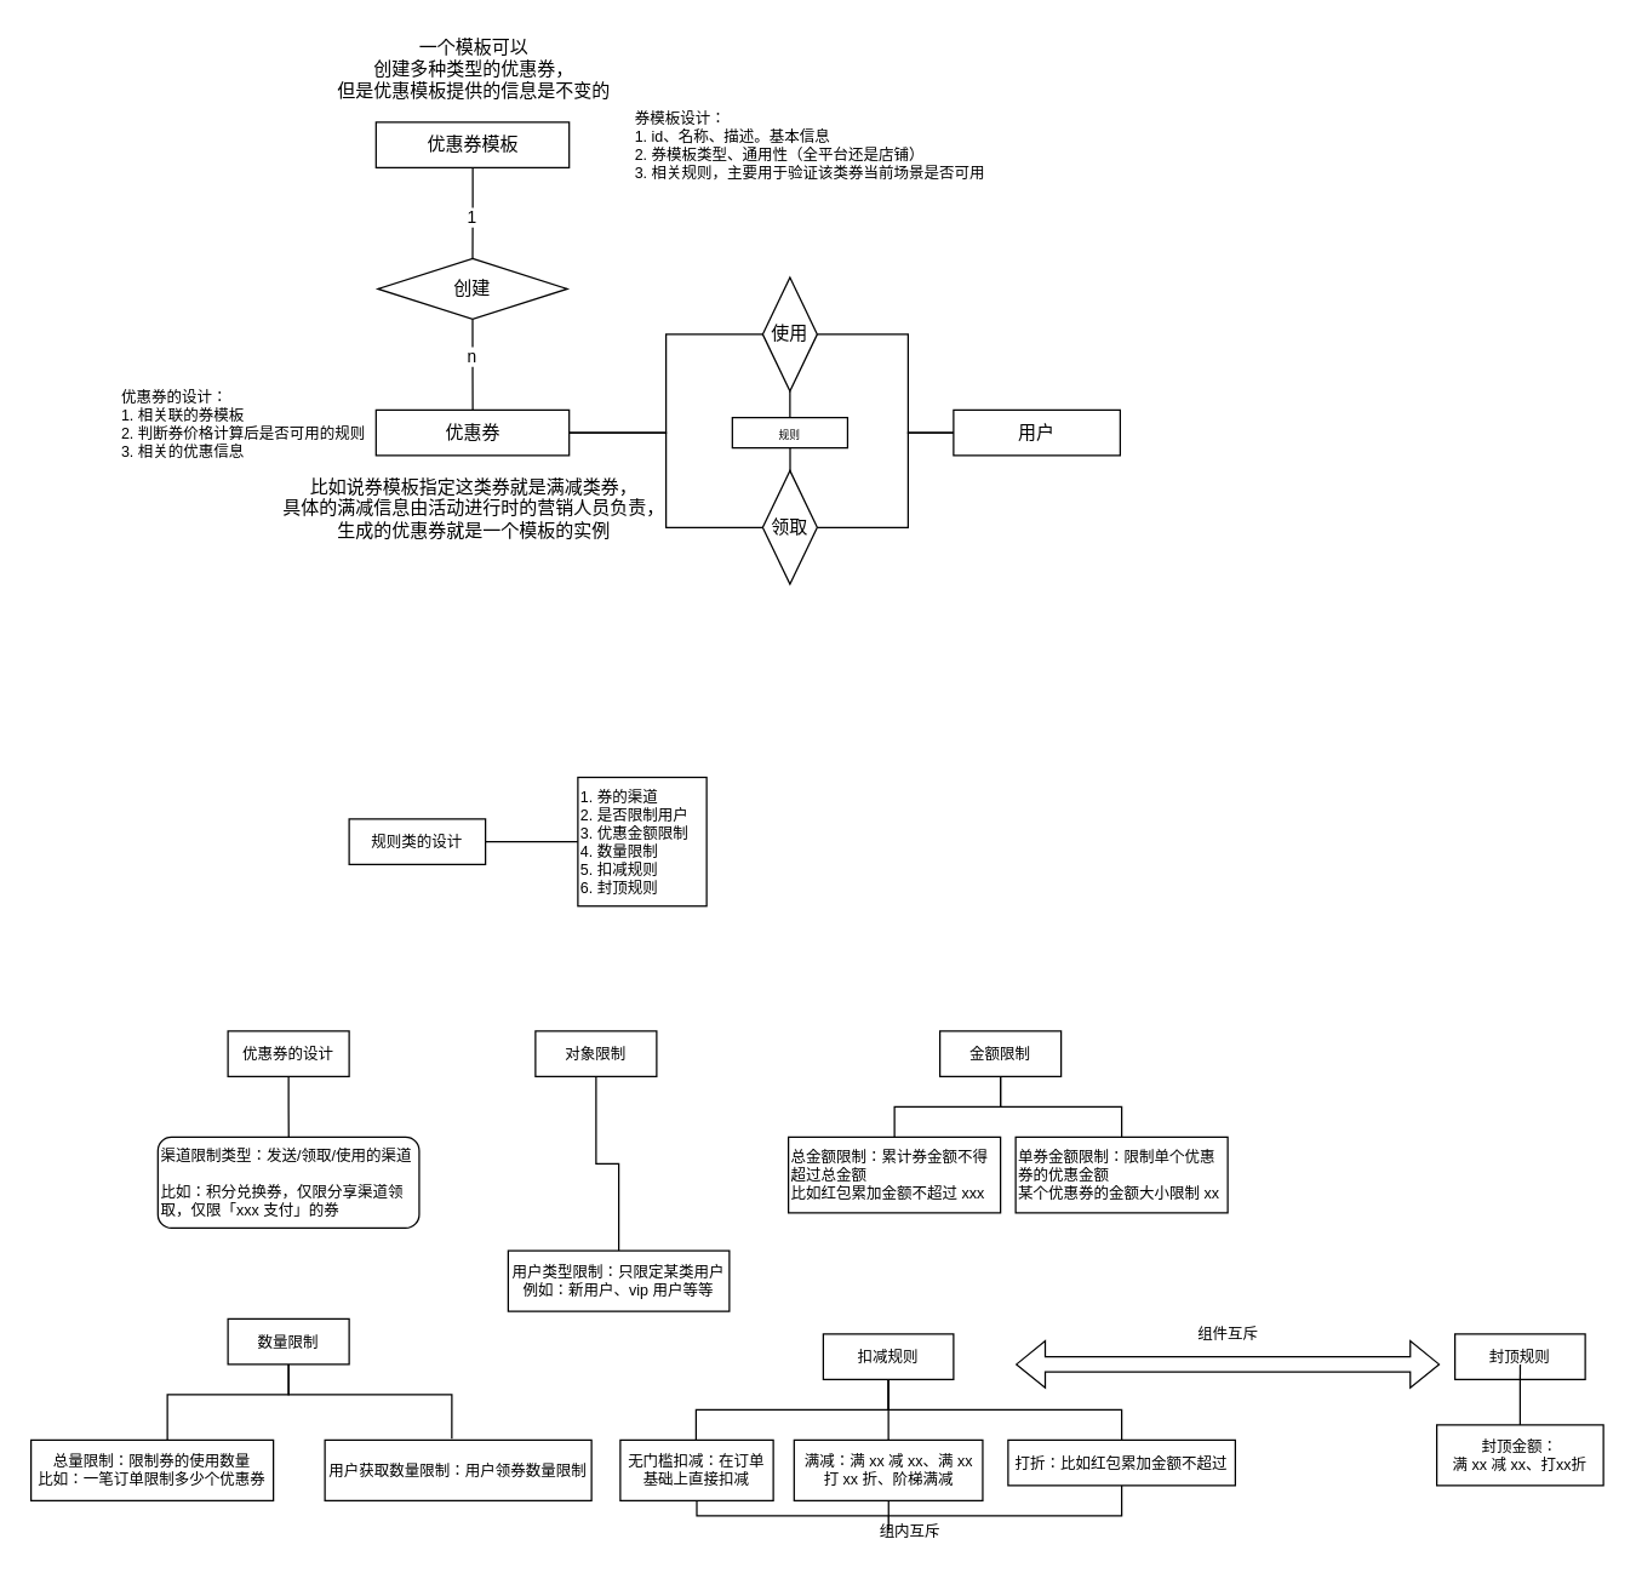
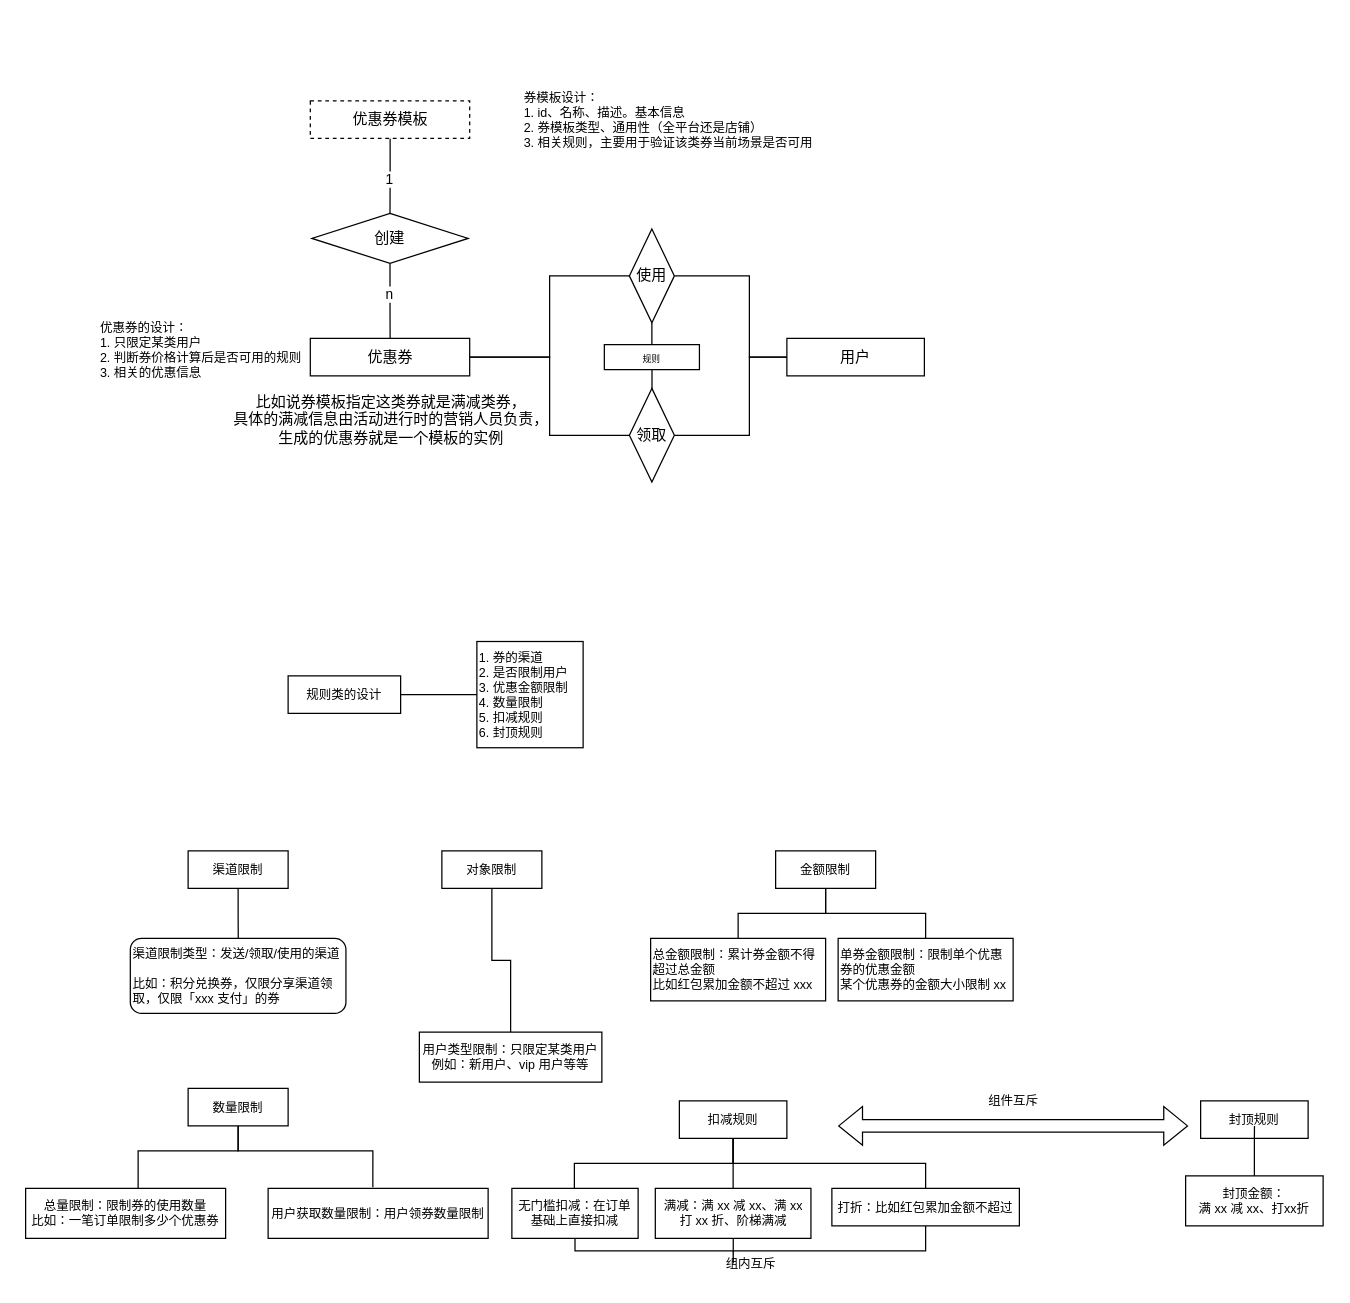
  <mxCell id="0" />
  <mxCell id="1" parent="0" />
  <mxCell id="2" value="" style="edgeStyle=orthogonalEdgeStyle;rounded=1;orthogonalLoop=1;jettySize=auto;html=1;strokeColor=default;endArrow=none;endFill=0;" edge="1" parent="1" source="4" target="7"><mxGeometry relative="1" as="geometry" /></mxCell>
  <mxCell id="3" value="1" style="edgeLabel;html=1;align=center;verticalAlign=middle;resizable=0;points=[];" vertex="1" connectable="0" parent="2"><mxGeometry x="0.094" y="-1" relative="1" as="geometry"><mxPoint as="offset" /></mxGeometry></mxCell>
- <mxCell id="4" value="优惠券模板" style="rounded=0;whiteSpace=wrap;html=1;" vertex="1" parent="1"><mxGeometry x="247.75" y="80" width="127.5" height="30" as="geometry" /></mxCell>
+ <mxCell id="4" value="优惠券模板" style="rounded=0;whiteSpace=wrap;html=1;dashed=1;" vertex="1" parent="1"><mxGeometry x="247.75" y="80" width="127.5" height="30" as="geometry" /></mxCell>
  <mxCell id="5" value="" style="edgeStyle=orthogonalEdgeStyle;rounded=1;orthogonalLoop=1;jettySize=auto;html=1;endArrow=none;endFill=0;strokeColor=default;" edge="1" parent="1" source="7" target="9"><mxGeometry relative="1" as="geometry" /></mxCell>
  <mxCell id="6" value="n" style="edgeLabel;html=1;align=center;verticalAlign=middle;resizable=0;points=[];" vertex="1" connectable="0" parent="5"><mxGeometry x="-0.197" y="-1" relative="1" as="geometry"><mxPoint as="offset" /></mxGeometry></mxCell>
  <mxCell id="7" value="创建" style="rhombus;whiteSpace=wrap;html=1;rounded=0;" vertex="1" parent="1"><mxGeometry x="249" y="170" width="125" height="40" as="geometry" /></mxCell>
  <mxCell id="8" value="" style="edgeStyle=orthogonalEdgeStyle;rounded=0;orthogonalLoop=1;jettySize=auto;html=1;endArrow=none;endFill=0;strokeColor=default;entryX=0;entryY=0.5;entryDx=0;entryDy=0;" edge="1" parent="1" source="9" target="15"><mxGeometry relative="1" as="geometry" /></mxCell>
  <mxCell id="9" value="优惠券" style="whiteSpace=wrap;html=1;rounded=0;" vertex="1" parent="1"><mxGeometry x="247.75" y="270" width="127.5" height="30" as="geometry" /></mxCell>
- <mxCell id="10" value="一个模板可以&lt;br&gt;创建多种类型的优惠券，&lt;br&gt;但是优惠模板提供的信息是不变的" style="text;html=1;align=center;verticalAlign=middle;resizable=0;points=[];autosize=1;strokeColor=none;fillColor=none;" vertex="1" parent="1"><mxGeometry x="211.5" y="20" width="200" height="50" as="geometry" /></mxCell>
  <mxCell id="11" value="比如说券模板指定这类券就是满减类券，&lt;br&gt;具体的满减信息由活动进行时的营销人员负责，&lt;br&gt;生成的优惠券就是一个模板的实例" style="text;html=1;align=center;verticalAlign=middle;resizable=0;points=[];autosize=1;strokeColor=none;fillColor=none;" vertex="1" parent="1"><mxGeometry x="176.5" y="310" width="270" height="50" as="geometry" /></mxCell>
  <mxCell id="12" value="用户" style="whiteSpace=wrap;html=1;" vertex="1" parent="1"><mxGeometry x="629" y="270" width="110" height="30" as="geometry" /></mxCell>
  <mxCell id="13" value="" style="edgeStyle=orthogonalEdgeStyle;rounded=0;orthogonalLoop=1;jettySize=auto;html=1;endArrow=none;endFill=0;strokeColor=default;entryX=0;entryY=0.5;entryDx=0;entryDy=0;" edge="1" parent="1" source="15" target="12"><mxGeometry relative="1" as="geometry"><Array as="points"><mxPoint x="599" y="220" /><mxPoint x="599" y="285" /></Array></mxGeometry></mxCell>
  <mxCell id="14" value="" style="edgeStyle=orthogonalEdgeStyle;rounded=0;orthogonalLoop=1;jettySize=auto;html=1;endArrow=none;endFill=0;strokeColor=default;" edge="1" parent="1" source="15" target="17"><mxGeometry relative="1" as="geometry" /></mxCell>
  <mxCell id="15" value="使用" style="rhombus;whiteSpace=wrap;html=1;rounded=0;" vertex="1" parent="1"><mxGeometry x="503" y="182.5" width="36" height="75" as="geometry" /></mxCell>
  <mxCell id="16" value="" style="edgeStyle=orthogonalEdgeStyle;rounded=0;orthogonalLoop=1;jettySize=auto;html=1;fontSize=7;endArrow=none;endFill=0;strokeColor=default;" edge="1" parent="1" source="17" target="20"><mxGeometry relative="1" as="geometry" /></mxCell>
  <mxCell id="17" value="&lt;font style=&quot;font-size: 7px&quot;&gt;规则&lt;/font&gt;" style="whiteSpace=wrap;html=1;rounded=0;" vertex="1" parent="1"><mxGeometry x="482.97" y="275" width="76.07" height="20" as="geometry" /></mxCell>
  <mxCell id="18" value="" style="edgeStyle=orthogonalEdgeStyle;rounded=0;orthogonalLoop=1;jettySize=auto;html=1;endArrow=none;endFill=0;strokeColor=default;exitX=1;exitY=0.5;exitDx=0;exitDy=0;" edge="1" parent="1" source="20" target="12"><mxGeometry relative="1" as="geometry"><Array as="points"><mxPoint x="599" y="348" /><mxPoint x="599" y="285" /></Array></mxGeometry></mxCell>
  <mxCell id="19" value="" style="edgeStyle=orthogonalEdgeStyle;rounded=0;orthogonalLoop=1;jettySize=auto;html=1;endArrow=none;endFill=0;strokeColor=default;entryX=1;entryY=0.5;entryDx=0;entryDy=0;" edge="1" parent="1" source="20" target="9"><mxGeometry relative="1" as="geometry" /></mxCell>
  <mxCell id="20" value="领取" style="rhombus;whiteSpace=wrap;html=1;rounded=0;" vertex="1" parent="1"><mxGeometry x="503" y="310" width="36" height="75" as="geometry" /></mxCell>
  <mxCell id="21" value="&lt;div style=&quot;text-align: left&quot;&gt;&lt;span&gt;券模板设计：&lt;/span&gt;&lt;/div&gt;&lt;div style=&quot;text-align: left&quot;&gt;&lt;span&gt;1. id、名称、描述。基本信息&lt;/span&gt;&lt;/div&gt;&lt;div style=&quot;text-align: left&quot;&gt;&lt;span&gt;2. 券模板类型、通用性（全平台还是店铺）&lt;/span&gt;&lt;/div&gt;&lt;div style=&quot;text-align: left&quot;&gt;&lt;span&gt;3. 相关规则，主要用于验证该类券当前场景是否可用&lt;/span&gt;&lt;/div&gt;" style="text;html=1;align=center;verticalAlign=middle;resizable=0;points=[];autosize=1;strokeColor=none;fillColor=none;fontSize=10;" vertex="1" parent="1"><mxGeometry x="409" y="70" width="250" height="50" as="geometry" /></mxCell>
- <mxCell id="22" value="&lt;div style=&quot;text-align: left&quot;&gt;&lt;span&gt;优惠券的设计：&lt;/span&gt;&lt;/div&gt;&lt;div style=&quot;text-align: left&quot;&gt;&lt;span&gt;1. 相关联的券模板&lt;/span&gt;&lt;/div&gt;&lt;div style=&quot;text-align: left&quot;&gt;&lt;span&gt;2. 判断券价格计算&lt;/span&gt;&lt;span&gt;后是&lt;/span&gt;&lt;span&gt;否可用的规则&lt;/span&gt;&lt;/div&gt;&lt;div style=&quot;text-align: left&quot;&gt;&lt;span&gt;3. 相关的优惠信息&lt;/span&gt;&lt;/div&gt;" style="text;html=1;align=center;verticalAlign=middle;resizable=0;points=[];autosize=1;strokeColor=none;fillColor=none;fontSize=10;" vertex="1" parent="1"><mxGeometry x="70" y="254" width="180" height="50" as="geometry" /></mxCell>
+ <mxCell id="22" value="&lt;div style=&quot;text-align: left&quot;&gt;&lt;span&gt;优惠券的设计：&lt;/span&gt;&lt;/div&gt;&lt;div style=&quot;text-align: left&quot;&gt;&lt;span&gt;1. 只限定某类用户&lt;/span&gt;&lt;/div&gt;&lt;div style=&quot;text-align: left&quot;&gt;&lt;span&gt;2. 判断券价格计算&lt;/span&gt;&lt;span&gt;后是&lt;/span&gt;&lt;span&gt;否可用的规则&lt;/span&gt;&lt;/div&gt;&lt;div style=&quot;text-align: left&quot;&gt;&lt;span&gt;3. 相关的优惠信息&lt;/span&gt;&lt;/div&gt;" style="text;html=1;align=center;verticalAlign=middle;resizable=0;points=[];autosize=1;strokeColor=none;fillColor=none;fontSize=10;" vertex="1" parent="1"><mxGeometry x="70" y="254" width="180" height="50" as="geometry" /></mxCell>
  <mxCell id="23" value="" style="edgeStyle=orthogonalEdgeStyle;rounded=0;orthogonalLoop=1;jettySize=auto;html=1;fontSize=10;endArrow=none;endFill=0;strokeColor=default;" edge="1" parent="1" source="24" target="28"><mxGeometry relative="1" as="geometry" /></mxCell>
- <mxCell id="24" value="优惠券的设计" style="whiteSpace=wrap;html=1;fontSize=10;" vertex="1" parent="1"><mxGeometry x="150" y="680" width="80" height="30" as="geometry" /></mxCell>
+ <mxCell id="24" value="渠道限制" style="whiteSpace=wrap;html=1;fontSize=10;" vertex="1" parent="1"><mxGeometry x="150" y="680" width="80" height="30" as="geometry" /></mxCell>
  <mxCell id="25" value="" style="edgeStyle=orthogonalEdgeStyle;rounded=0;orthogonalLoop=1;jettySize=auto;html=1;fontSize=10;endArrow=none;endFill=0;strokeColor=default;" edge="1" parent="1" source="26" target="27"><mxGeometry relative="1" as="geometry" /></mxCell>
  <mxCell id="26" value="规则类的设计" style="whiteSpace=wrap;html=1;fontSize=10;" vertex="1" parent="1"><mxGeometry x="230" y="540" width="90" height="30" as="geometry" /></mxCell>
  <mxCell id="27" value="1. 券的渠道&lt;br&gt;2. 是否限制用户&lt;br&gt;3. 优惠金额限制&lt;br&gt;4. 数量限制&lt;br&gt;5. 扣减规则&lt;br&gt;6. 封顶规则" style="whiteSpace=wrap;html=1;fontSize=10;align=left;" vertex="1" parent="1"><mxGeometry x="381" y="512.5" width="85" height="85" as="geometry" /></mxCell>
  <mxCell id="28" value="渠道限制类型：发送/领取/使用的渠道&lt;br&gt;&lt;br&gt;比如：积分兑换券，仅限分享渠道领取，仅限「xxx 支付」的券" style="whiteSpace=wrap;html=1;fontSize=10;align=left;rounded=1;" vertex="1" parent="1"><mxGeometry x="103.75" y="750" width="172.5" height="60" as="geometry" /></mxCell>
  <mxCell id="29" value="" style="edgeStyle=orthogonalEdgeStyle;rounded=0;orthogonalLoop=1;jettySize=auto;html=1;fontSize=10;endArrow=none;endFill=0;strokeColor=default;" edge="1" parent="1" source="30" target="31"><mxGeometry relative="1" as="geometry" /></mxCell>
  <mxCell id="30" value="对象限制" style="whiteSpace=wrap;html=1;fontSize=10;" vertex="1" parent="1"><mxGeometry x="353" y="680" width="80" height="30" as="geometry" /></mxCell>
  <mxCell id="31" value="用户类型限制：只限定某类用户&lt;br&gt;例如：新用户、vip 用户等等" style="whiteSpace=wrap;html=1;fontSize=10;" vertex="1" parent="1"><mxGeometry x="335" y="825" width="146" height="40" as="geometry" /></mxCell>
  <mxCell id="32" value="总金额限制：累计券金额不得超过总金额&lt;br&gt;比如红包累加金额不超过 xxx" style="whiteSpace=wrap;html=1;fontSize=10;align=left;" vertex="1" parent="1"><mxGeometry x="520" y="750" width="140" height="50" as="geometry" /></mxCell>
  <mxCell id="33" value="" style="edgeStyle=orthogonalEdgeStyle;rounded=0;orthogonalLoop=1;jettySize=auto;html=1;fontSize=10;endArrow=none;endFill=0;strokeColor=default;" edge="1" parent="1" source="35" target="32"><mxGeometry relative="1" as="geometry" /></mxCell>
  <mxCell id="34" style="edgeStyle=orthogonalEdgeStyle;rounded=0;orthogonalLoop=1;jettySize=auto;html=1;entryX=0.5;entryY=0;entryDx=0;entryDy=0;fontSize=10;endArrow=none;endFill=0;strokeColor=default;" edge="1" parent="1" source="35" target="36"><mxGeometry relative="1" as="geometry"><Array as="points"><mxPoint x="660" y="730" /><mxPoint x="740" y="730" /></Array></mxGeometry></mxCell>
  <mxCell id="35" value="金额限制" style="whiteSpace=wrap;html=1;fontSize=10;" vertex="1" parent="1"><mxGeometry x="620" y="680" width="80" height="30" as="geometry" /></mxCell>
  <mxCell id="36" value="单券金额限制：限制单个优惠券的优惠金额&lt;br&gt;某个优惠券的金额大小限制 xx" style="whiteSpace=wrap;html=1;fontSize=10;align=left;" vertex="1" parent="1"><mxGeometry x="670" y="750" width="140" height="50" as="geometry" /></mxCell>
  <mxCell id="37" value="" style="edgeStyle=orthogonalEdgeStyle;rounded=0;orthogonalLoop=1;jettySize=auto;html=1;fontSize=10;endArrow=none;endFill=0;strokeColor=default;" edge="1" parent="1" source="39" target="40"><mxGeometry relative="1" as="geometry"><Array as="points"><mxPoint x="190" y="920" /><mxPoint x="110" y="920" /></Array></mxGeometry></mxCell>
  <mxCell id="38" style="edgeStyle=orthogonalEdgeStyle;rounded=0;orthogonalLoop=1;jettySize=auto;html=1;entryX=0.476;entryY=-0.022;entryDx=0;entryDy=0;entryPerimeter=0;fontSize=10;endArrow=none;endFill=0;strokeColor=default;" edge="1" parent="1" source="39" target="41"><mxGeometry relative="1" as="geometry"><Array as="points"><mxPoint x="190" y="920" /><mxPoint x="298" y="920" /></Array></mxGeometry></mxCell>
  <mxCell id="39" value="数量限制" style="whiteSpace=wrap;html=1;fontSize=10;" vertex="1" parent="1"><mxGeometry x="150" y="870" width="80" height="30" as="geometry" /></mxCell>
  <mxCell id="40" value="总量限制：限制券的使用数量&lt;br&gt;比如：一笔订单限制多少个优惠券" style="whiteSpace=wrap;html=1;fontSize=10;" vertex="1" parent="1"><mxGeometry x="20" y="950" width="160" height="40" as="geometry" /></mxCell>
  <mxCell id="41" value="用户获取数量限制：用户领券数量限制&lt;br&gt;" style="whiteSpace=wrap;html=1;fontSize=10;" vertex="1" parent="1"><mxGeometry x="214" y="950" width="176" height="40" as="geometry" /></mxCell>
  <mxCell id="42" value="" style="edgeStyle=orthogonalEdgeStyle;rounded=0;orthogonalLoop=1;jettySize=auto;html=1;fontSize=10;endArrow=none;endFill=0;strokeColor=default;" edge="1" parent="1" source="45" target="47"><mxGeometry relative="1" as="geometry"><Array as="points"><mxPoint x="586" y="930" /><mxPoint x="459" y="930" /></Array></mxGeometry></mxCell>
  <mxCell id="43" style="edgeStyle=orthogonalEdgeStyle;rounded=0;orthogonalLoop=1;jettySize=auto;html=1;entryX=0.404;entryY=0.019;entryDx=0;entryDy=0;entryPerimeter=0;fontSize=10;endArrow=none;endFill=0;strokeColor=default;" edge="1" parent="1" source="45" target="50"><mxGeometry relative="1" as="geometry"><Array as="points"><mxPoint x="586" y="951" /></Array></mxGeometry></mxCell>
  <mxCell id="44" style="edgeStyle=orthogonalEdgeStyle;rounded=0;orthogonalLoop=1;jettySize=auto;html=1;entryX=0.5;entryY=0;entryDx=0;entryDy=0;fontSize=10;endArrow=none;endFill=0;strokeColor=default;" edge="1" parent="1" source="45" target="48"><mxGeometry relative="1" as="geometry"><Array as="points"><mxPoint x="586" y="930" /><mxPoint x="740" y="930" /></Array></mxGeometry></mxCell>
  <mxCell id="45" value="扣减规则" style="whiteSpace=wrap;html=1;fontSize=10;" vertex="1" parent="1"><mxGeometry x="543" y="880" width="86" height="30" as="geometry" /></mxCell>
  <mxCell id="46" style="edgeStyle=orthogonalEdgeStyle;rounded=0;orthogonalLoop=1;jettySize=auto;html=1;entryX=0.5;entryY=1;entryDx=0;entryDy=0;fontSize=10;endArrow=none;endFill=0;strokeColor=default;" edge="1" parent="1" source="47" target="48"><mxGeometry relative="1" as="geometry"><Array as="points"><mxPoint x="459" y="1000" /><mxPoint x="740" y="1000" /></Array></mxGeometry></mxCell>
  <mxCell id="47" value="无门槛扣减：在订单基础上直接扣减" style="whiteSpace=wrap;html=1;fontSize=10;" vertex="1" parent="1"><mxGeometry x="409" y="950" width="101" height="40" as="geometry" /></mxCell>
  <mxCell id="48" value="打折：比如红包累加金额不超过" style="whiteSpace=wrap;html=1;fontSize=10;" vertex="1" parent="1"><mxGeometry x="665" y="950" width="150" height="30" as="geometry" /></mxCell>
  <mxCell id="49" style="edgeStyle=orthogonalEdgeStyle;rounded=0;orthogonalLoop=1;jettySize=auto;html=1;fontSize=10;endArrow=none;endFill=0;strokeColor=default;" edge="1" parent="1" source="50"><mxGeometry relative="1" as="geometry"><mxPoint x="586" y="1000" as="targetPoint" /></mxGeometry></mxCell>
  <mxCell id="50" value="满减：满 xx 减 xx、满 xx 打 xx 折、阶梯满减" style="whiteSpace=wrap;html=1;fontSize=10;" vertex="1" parent="1"><mxGeometry x="523.75" y="950" width="124.5" height="40" as="geometry" /></mxCell>
  <mxCell id="51" value="" style="edgeStyle=orthogonalEdgeStyle;rounded=0;orthogonalLoop=1;jettySize=auto;html=1;fontSize=10;endArrow=none;endFill=0;strokeColor=default;" edge="1" parent="1" source="52" target="54"><mxGeometry relative="1" as="geometry" /></mxCell>
  <mxCell id="52" value="封顶规则" style="whiteSpace=wrap;html=1;fontSize=10;" vertex="1" parent="1"><mxGeometry x="960" y="880" width="86" height="30" as="geometry" /></mxCell>
  <mxCell id="53" style="edgeStyle=orthogonalEdgeStyle;rounded=0;orthogonalLoop=1;jettySize=auto;html=1;exitX=0.5;exitY=1;exitDx=0;exitDy=0;entryX=0.501;entryY=0.667;entryDx=0;entryDy=0;entryPerimeter=0;fontSize=10;endArrow=none;endFill=0;strokeColor=default;" edge="1" parent="1" source="52" target="52"><mxGeometry relative="1" as="geometry" /></mxCell>
  <mxCell id="54" value="封顶金额：&lt;br&gt;满 xx 减 xx、打xx折" style="whiteSpace=wrap;html=1;fontSize=10;" vertex="1" parent="1"><mxGeometry x="948" y="940" width="110" height="40" as="geometry" /></mxCell>
  <mxCell id="55" value="" style="shape=flexArrow;endArrow=classic;startArrow=classic;html=1;rounded=0;fontSize=10;strokeColor=default;" edge="1" parent="1"><mxGeometry width="100" height="100" relative="1" as="geometry"><mxPoint x="670" y="900" as="sourcePoint" /><mxPoint x="950" y="900" as="targetPoint" /></mxGeometry></mxCell>
  <mxCell id="56" value="组件互斥" style="text;html=1;align=center;verticalAlign=middle;resizable=0;points=[];autosize=1;strokeColor=none;fillColor=none;fontSize=10;" vertex="1" parent="1"><mxGeometry x="780" y="870" width="60" height="20" as="geometry" /></mxCell>
  <mxCell id="57" value="组内互斥" style="text;html=1;align=center;verticalAlign=middle;resizable=0;points=[];autosize=1;strokeColor=none;fillColor=none;fontSize=10;" vertex="1" parent="1"><mxGeometry x="570" y="1000" width="60" height="20" as="geometry" /></mxCell>
